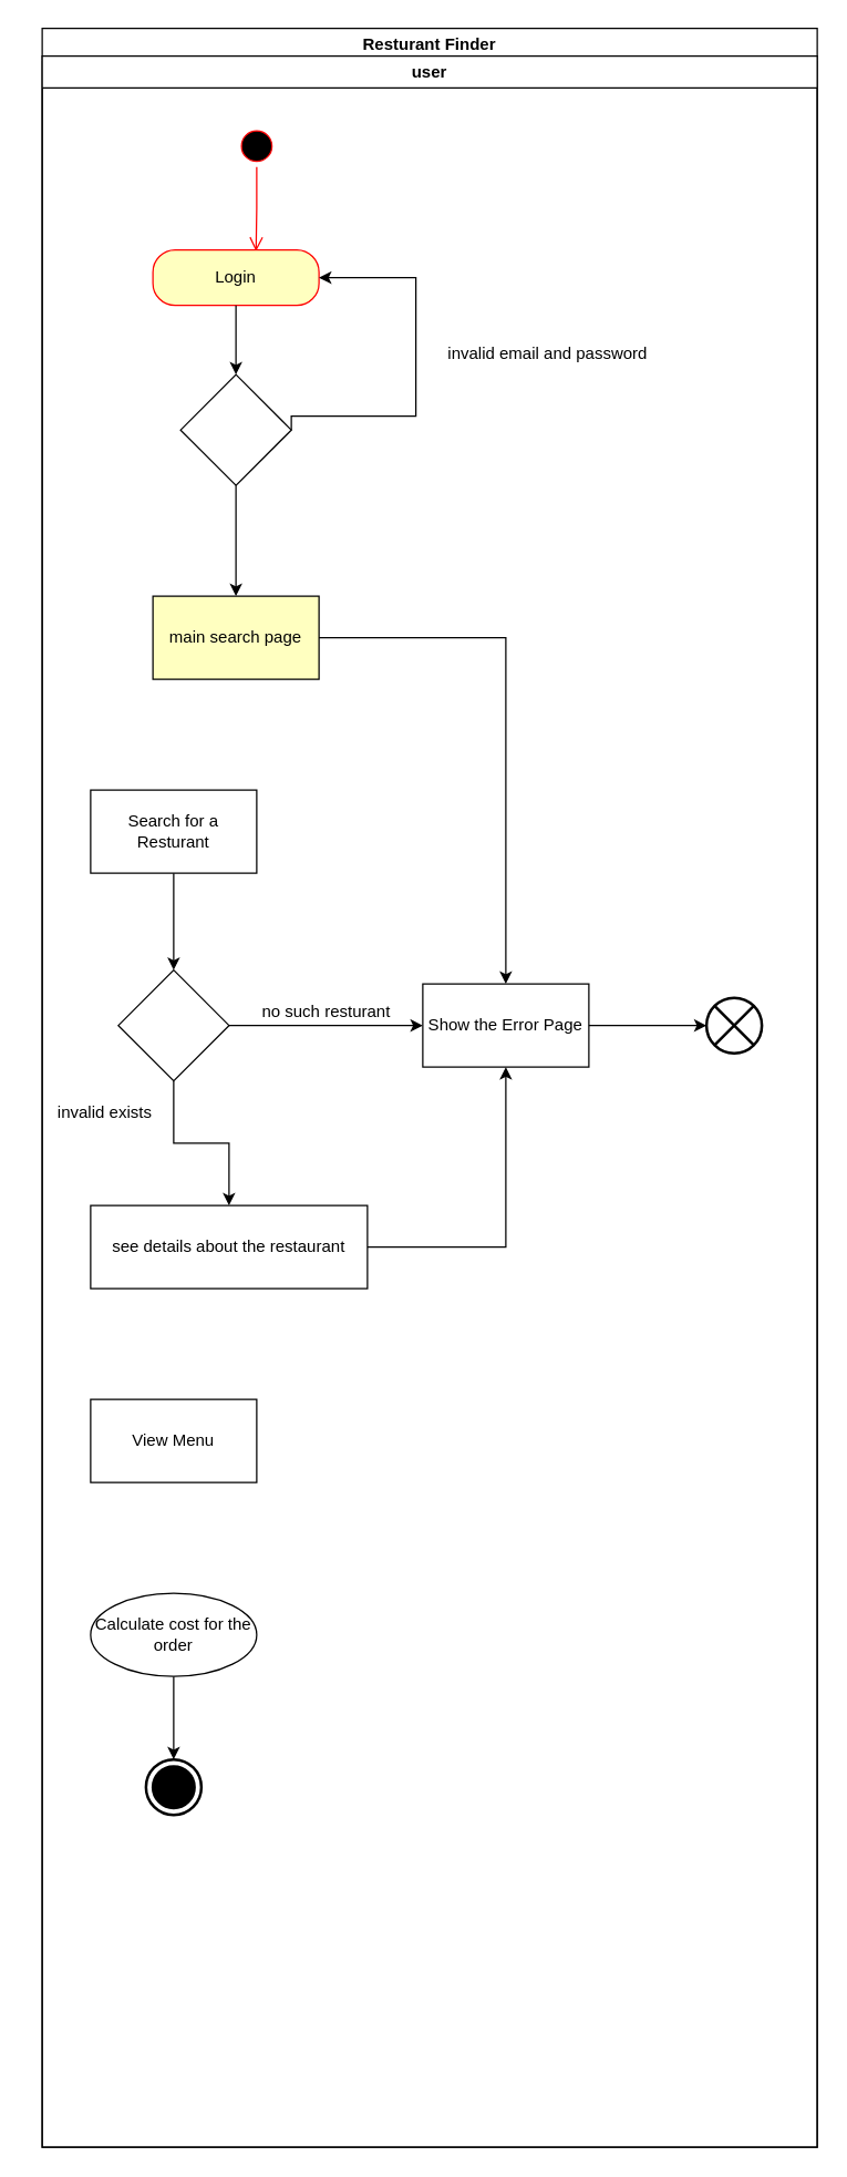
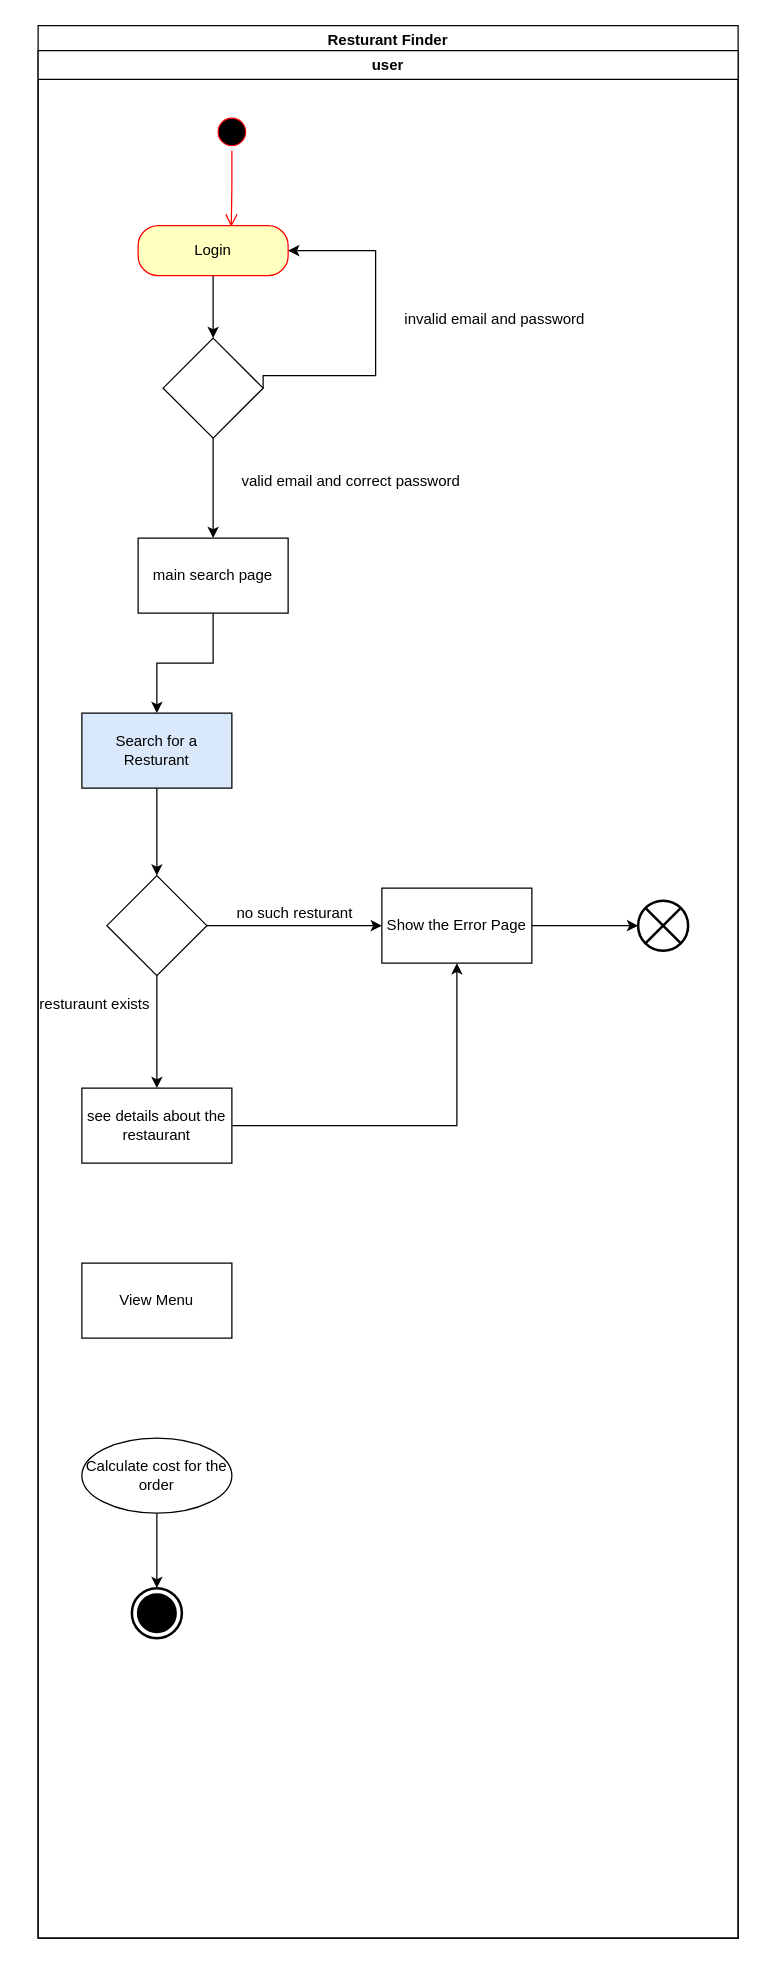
  <mxCell id="0" />
  <mxCell id="1" parent="0" />
  <mxCell id="2" value="Resturant Finder" style="swimlane;whiteSpace=wrap;html=1;" vertex="1" parent="1"><mxGeometry x="30" y="20" width="560" height="1530" as="geometry" /></mxCell>
  <mxCell id="3" value="user" style="swimlane;whiteSpace=wrap;html=1;" vertex="1" parent="2"><mxGeometry y="20" width="560" height="1510" as="geometry" /></mxCell>
  <mxCell id="4" value="" style="ellipse;html=1;shape=startState;fillColor=#000000;strokeColor=#ff0000;" vertex="1" parent="3"><mxGeometry x="140" y="50" width="30" height="30" as="geometry" /></mxCell>
  <mxCell id="5" value="" style="edgeStyle=orthogonalEdgeStyle;html=1;verticalAlign=bottom;endArrow=open;endSize=8;strokeColor=#ff0000;rounded=0;entryX=0.621;entryY=0.025;entryDx=0;entryDy=0;entryPerimeter=0;" edge="1" source="4" parent="3" target="6"><mxGeometry relative="1" as="geometry"><mxPoint x="95" y="140" as="targetPoint" /></mxGeometry></mxCell>
  <mxCell id="6" value="Login" style="rounded=1;whiteSpace=wrap;html=1;arcSize=40;fontColor=#000000;fillColor=#ffffc0;strokeColor=#ff0000;" vertex="1" parent="3"><mxGeometry x="80" y="140" width="120" height="40" as="geometry" /></mxCell>
  <mxCell id="7" value="" style="edgeStyle=orthogonalEdgeStyle;rounded=0;orthogonalLoop=1;jettySize=auto;html=1;" edge="1" parent="3" source="9" target="11"><mxGeometry relative="1" as="geometry" /></mxCell>
  <mxCell id="8" value="" style="edgeStyle=orthogonalEdgeStyle;rounded=0;orthogonalLoop=1;jettySize=auto;html=1;entryX=1;entryY=0.5;entryDx=0;entryDy=0;exitX=1;exitY=0.5;exitDx=0;exitDy=0;" edge="1" parent="3" source="9" target="6"><mxGeometry relative="1" as="geometry"><mxPoint x="290" y="150" as="targetPoint" /><Array as="points"><mxPoint x="180" y="260" /><mxPoint x="270" y="260" /><mxPoint x="270" y="160" /></Array></mxGeometry></mxCell>
  <mxCell id="9" value="" style="rhombus;whiteSpace=wrap;html=1;" vertex="1" parent="3"><mxGeometry x="100" y="230" width="80" height="80" as="geometry" /></mxCell>
  <mxCell id="10" value="" style="endArrow=classic;html=1;rounded=0;entryX=0.5;entryY=0;entryDx=0;entryDy=0;exitX=0.5;exitY=1;exitDx=0;exitDy=0;" edge="1" parent="3" source="6" target="9"><mxGeometry width="50" height="50" relative="1" as="geometry"><mxPoint x="170" y="160" as="sourcePoint" /><mxPoint x="220" y="110" as="targetPoint" /></mxGeometry></mxCell>
- <mxCell id="11" value="main search page" style="whiteSpace=wrap;html=1;fillColor=#ffffc0;" vertex="1" parent="3"><mxGeometry x="80" y="390" width="120" height="60" as="geometry" /></mxCell>
+ <mxCell id="11" value="main search page" style="whiteSpace=wrap;html=1;" vertex="1" parent="3"><mxGeometry x="80" y="390" width="120" height="60" as="geometry" /></mxCell>
  <mxCell id="12" value="invalid email and password" style="text;html=1;align=center;verticalAlign=middle;resizable=0;points=[];autosize=1;strokeColor=none;fillColor=none;" vertex="1" parent="3"><mxGeometry x="280" y="200" width="170" height="30" as="geometry" /></mxCell>
+ <mxCell id="13" value="valid email and correct password" style="text;html=1;align=center;verticalAlign=middle;resizable=0;points=[];autosize=1;strokeColor=none;fillColor=none;" vertex="1" parent="3"><mxGeometry x="150" y="330" width="200" height="30" as="geometry" /></mxCell>
  <mxCell id="14" value="" style="html=1;shape=mxgraph.sysml.actFinal;strokeWidth=2;verticalLabelPosition=bottom;verticalAlignment=top;" vertex="1" parent="3"><mxGeometry x="75" y="1230" width="40" height="40" as="geometry" /></mxCell>
  <mxCell id="15" value="" style="edgeStyle=orthogonalEdgeStyle;rounded=0;orthogonalLoop=1;jettySize=auto;html=1;" edge="1" parent="2" source="16" target="20"><mxGeometry relative="1" as="geometry" /></mxCell>
- <mxCell id="16" value="Search for a Resturant" style="whiteSpace=wrap;html=1;" vertex="1" parent="2"><mxGeometry x="35" y="550" width="120" height="60" as="geometry" /></mxCell>
- <mxCell id="17" value="" style="edgeStyle=orthogonalEdgeStyle;rounded=0;orthogonalLoop=1;jettySize=auto;html=1;" edge="1" parent="2" source="11" target="21"><mxGeometry relative="1" as="geometry" /></mxCell>
+ <mxCell id="16" value="Search for a Resturant" style="whiteSpace=wrap;html=1;fillColor=#dae8fc;" vertex="1" parent="2"><mxGeometry x="35" y="550" width="120" height="60" as="geometry" /></mxCell>
+ <mxCell id="17" value="" style="edgeStyle=orthogonalEdgeStyle;rounded=0;orthogonalLoop=1;jettySize=auto;html=1;" edge="1" parent="2" source="11" target="16"><mxGeometry relative="1" as="geometry" /></mxCell>
  <mxCell id="18" value="" style="edgeStyle=orthogonalEdgeStyle;rounded=0;orthogonalLoop=1;jettySize=auto;html=1;" edge="1" parent="2" source="20" target="21"><mxGeometry relative="1" as="geometry" /></mxCell>
  <mxCell id="19" value="" style="edgeStyle=orthogonalEdgeStyle;rounded=0;orthogonalLoop=1;jettySize=auto;html=1;" edge="1" parent="2" source="20" target="26"><mxGeometry relative="1" as="geometry" /></mxCell>
  <mxCell id="20" value="" style="rhombus;whiteSpace=wrap;html=1;" vertex="1" parent="2"><mxGeometry x="55" y="680" width="80" height="80" as="geometry" /></mxCell>
  <mxCell id="21" value="Show the Error Page" style="whiteSpace=wrap;html=1;" vertex="1" parent="2"><mxGeometry x="275" y="690" width="120" height="60" as="geometry" /></mxCell>
  <mxCell id="22" value="no such resturant" style="text;html=1;align=center;verticalAlign=middle;resizable=0;points=[];autosize=1;strokeColor=none;fillColor=none;" vertex="1" parent="2"><mxGeometry x="145" y="695" width="120" height="30" as="geometry" /></mxCell>
  <mxCell id="23" value="" style="html=1;shape=mxgraph.sysml.flowFinal;strokeWidth=2;verticalLabelPosition=bottom;verticalAlignment=top;" vertex="1" parent="2"><mxGeometry x="480" y="700" width="40" height="40" as="geometry" /></mxCell>
  <mxCell id="24" value="" style="endArrow=classic;html=1;rounded=0;entryX=0;entryY=0.5;entryDx=0;entryDy=0;entryPerimeter=0;exitX=1;exitY=0.5;exitDx=0;exitDy=0;" edge="1" parent="2" source="21" target="23"><mxGeometry width="50" height="50" relative="1" as="geometry"><mxPoint x="170" y="590" as="sourcePoint" /><mxPoint x="220" y="540" as="targetPoint" /></mxGeometry></mxCell>
  <mxCell id="25" value="" style="edgeStyle=orthogonalEdgeStyle;rounded=0;orthogonalLoop=1;jettySize=auto;html=1;" edge="1" parent="2" source="26" target="21"><mxGeometry relative="1" as="geometry" /></mxCell>
- <mxCell id="26" value="see details about the restaurant" style="whiteSpace=wrap;html=1;" vertex="1" parent="2"><mxGeometry x="35" y="850" width="200" height="60" as="geometry" /></mxCell>
- <mxCell id="27" value="invalid exists" style="text;html=1;align=center;verticalAlign=middle;resizable=0;points=[];autosize=1;strokeColor=none;fillColor=none;" vertex="1" parent="2"><mxGeometry x="-10" y="768" width="110" height="30" as="geometry" /></mxCell>
+ <mxCell id="26" value="see details about the restaurant" style="whiteSpace=wrap;html=1;" vertex="1" parent="2"><mxGeometry x="35" y="850" width="120" height="60" as="geometry" /></mxCell>
+ <mxCell id="27" value="resturaunt exists" style="text;html=1;align=center;verticalAlign=middle;resizable=0;points=[];autosize=1;strokeColor=none;fillColor=none;" vertex="1" parent="2"><mxGeometry x="-10" y="768" width="110" height="30" as="geometry" /></mxCell>
  <mxCell id="28" value="View Menu" style="whiteSpace=wrap;html=1;" vertex="1" parent="2"><mxGeometry x="35" y="990" width="120" height="60" as="geometry" /></mxCell>
  <mxCell id="29" value="" style="edgeStyle=orthogonalEdgeStyle;rounded=0;orthogonalLoop=1;jettySize=auto;html=1;" edge="1" parent="2" source="30" target="14"><mxGeometry relative="1" as="geometry" /></mxCell>
  <mxCell id="30" value="Calculate cost for the order" style="ellipse;whiteSpace=wrap;html=1;" vertex="1" parent="2"><mxGeometry x="35" y="1130" width="120" height="60" as="geometry" /></mxCell>
